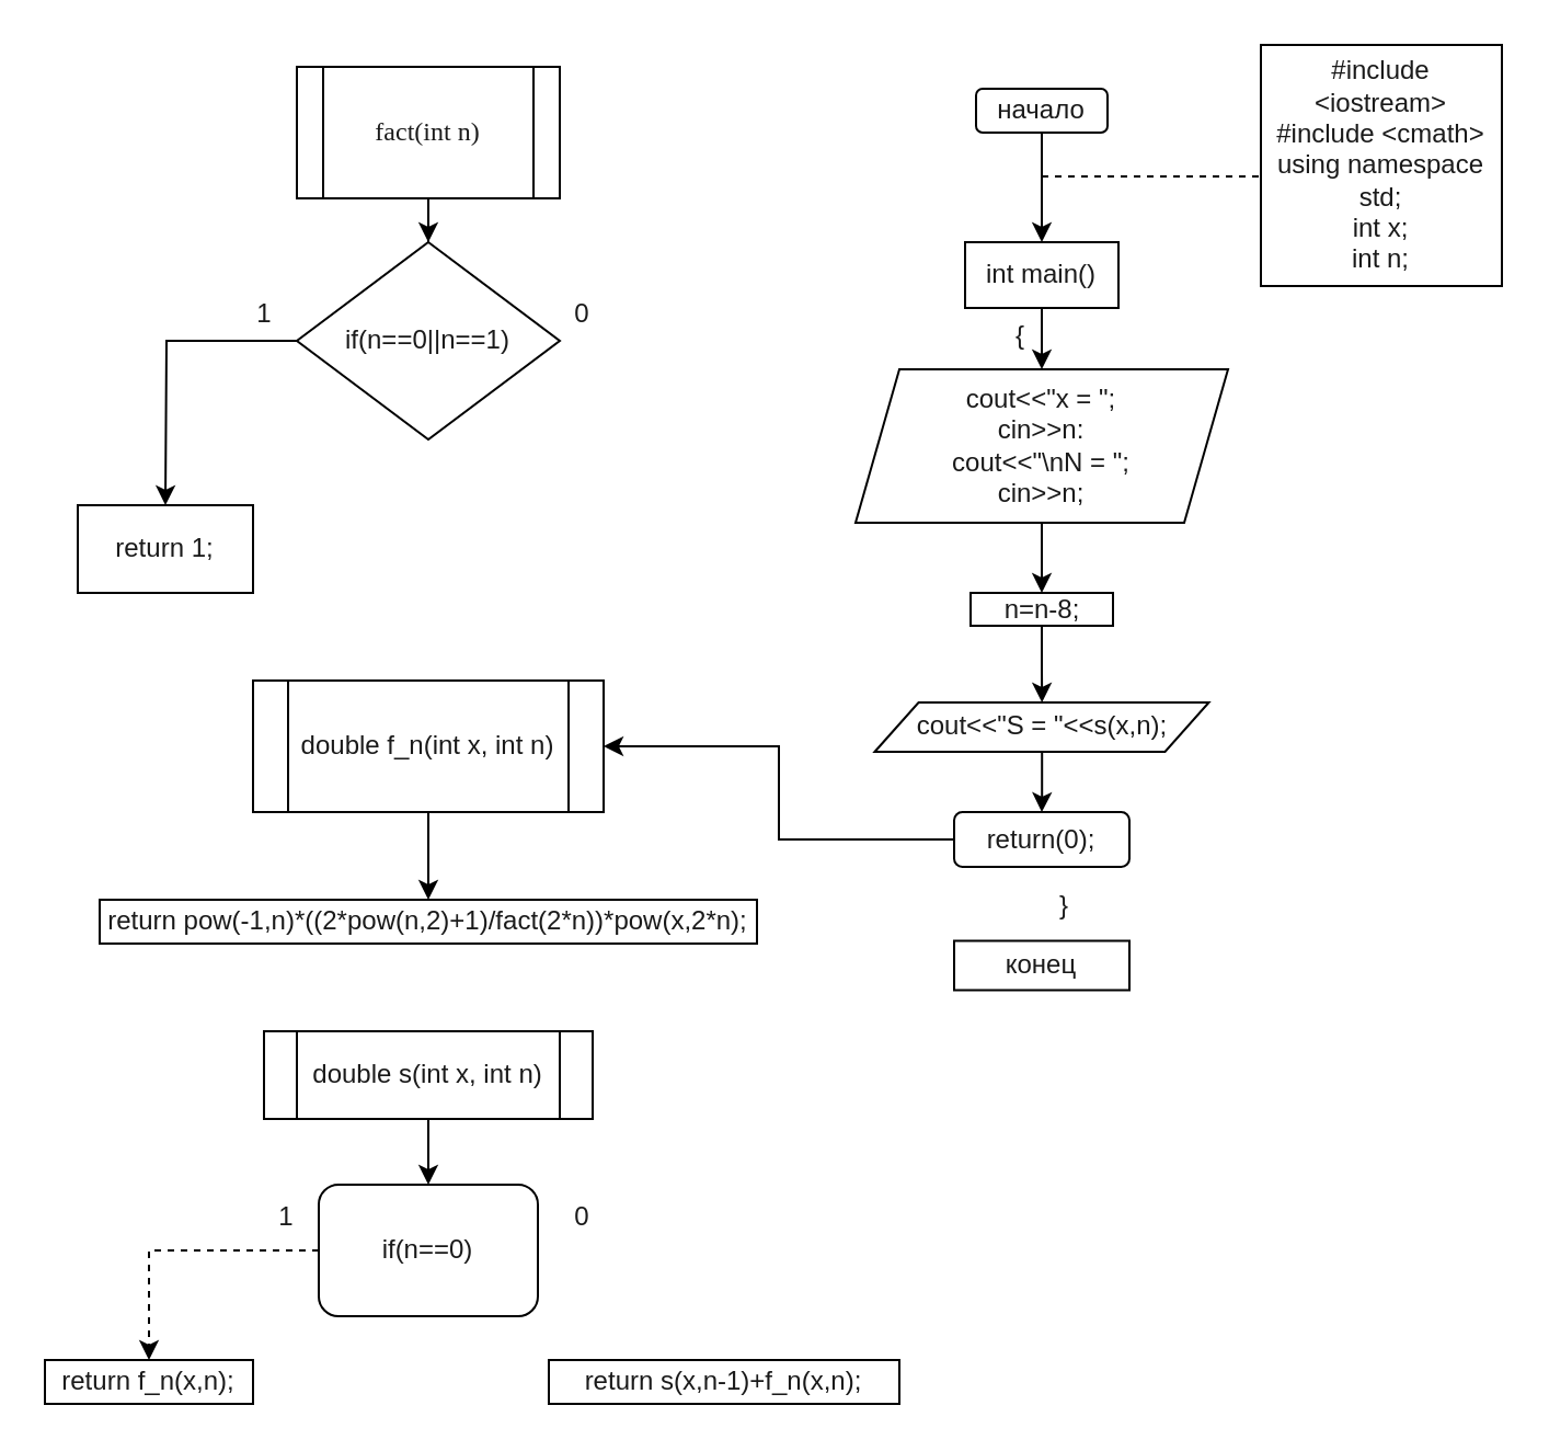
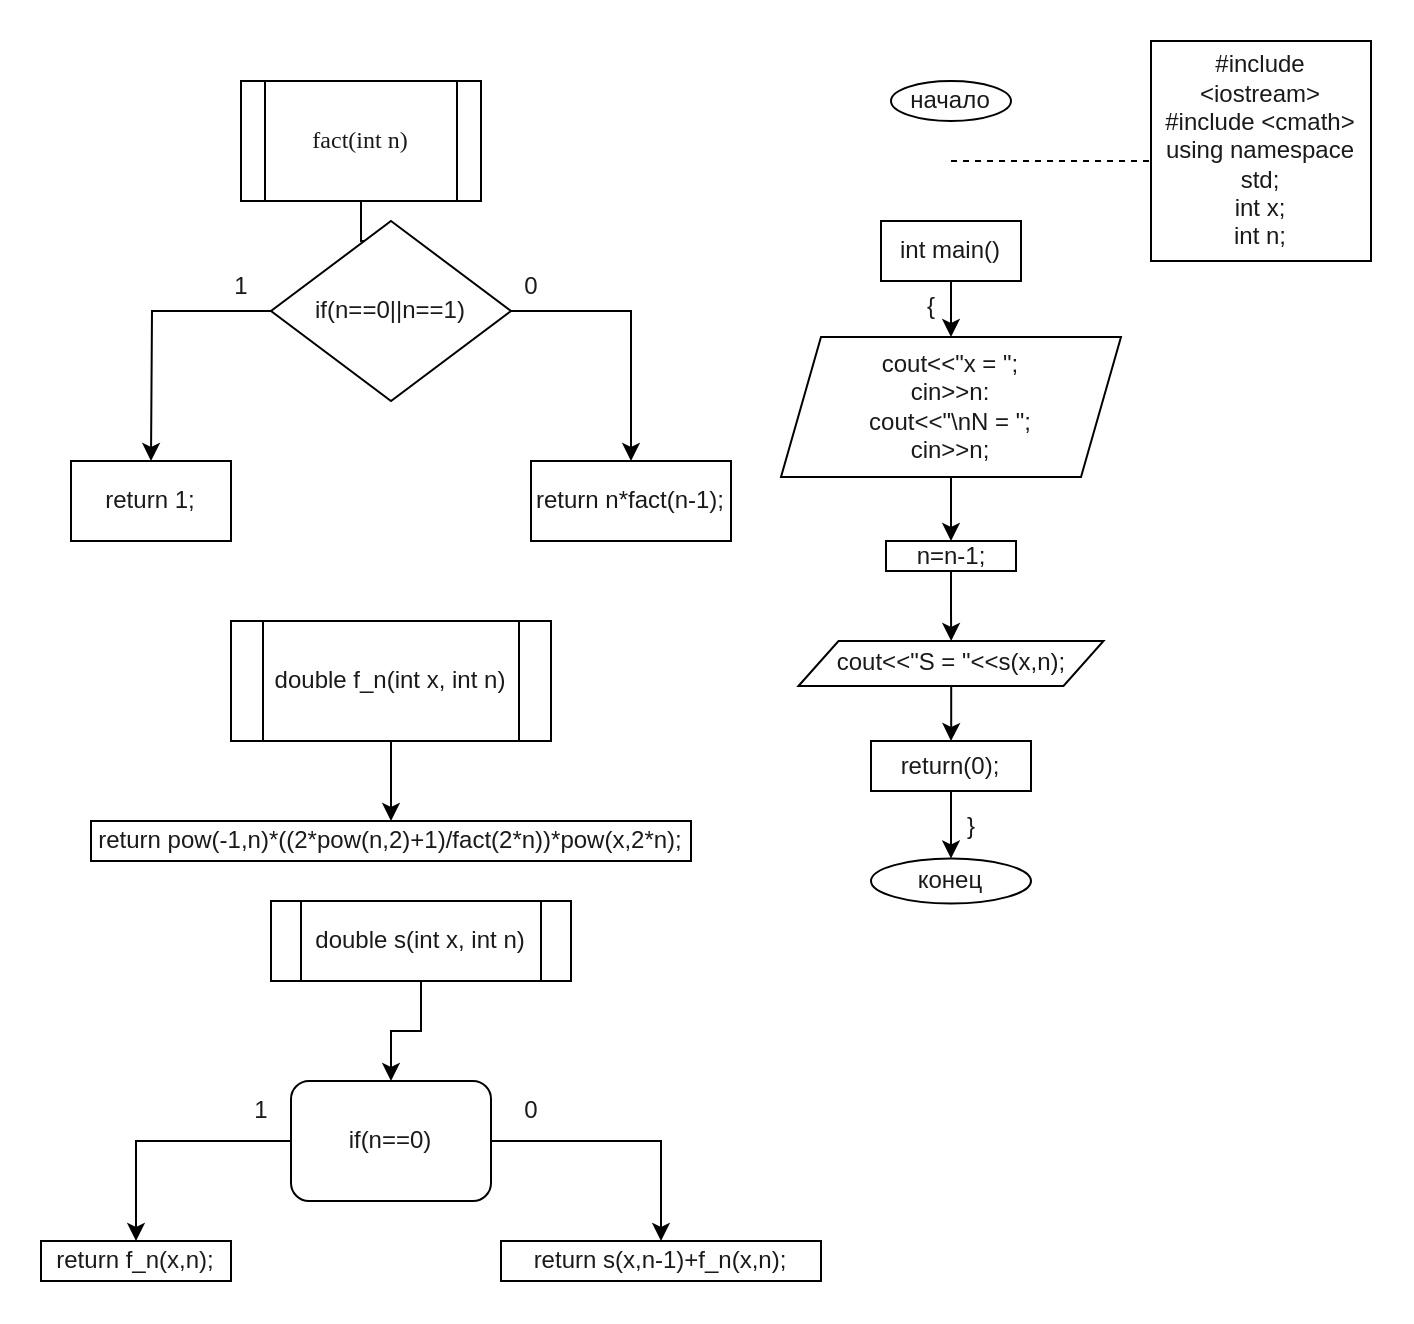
  <mxCell id="0" />
  <mxCell id="1" parent="0" />
  <mxCell id="2" value="" style="edgeStyle=orthogonalEdgeStyle;rounded=0;orthogonalLoop=1;jettySize=auto;html=1;strokeColor=#FFFFFF;fontFamily=Helvetica;fontSize=12;fontColor=#1A1A1A;labelBackgroundColor=none;" edge="1" parent="1" source="6" target="9"><mxGeometry relative="1" as="geometry" /></mxCell>
  <mxCell id="3" style="edgeStyle=orthogonalEdgeStyle;rounded=0;orthogonalLoop=1;jettySize=auto;html=1;exitX=0.5;exitY=1;exitDx=0;exitDy=0;strokeColor=#FFFFFF;fontFamily=Helvetica;fontSize=12;fontColor=#1A1A1A;labelBackgroundColor=none;" edge="1" parent="1" source="6" target="9"><mxGeometry relative="1" as="geometry" /></mxCell>
  <mxCell id="4" style="edgeStyle=orthogonalEdgeStyle;rounded=0;orthogonalLoop=1;jettySize=auto;html=1;exitX=0.5;exitY=1;exitDx=0;exitDy=0;entryX=0.5;entryY=0;entryDx=0;entryDy=0;strokeColor=#FFFFFF;fontFamily=Helvetica;fontSize=12;fontColor=#1A1A1A;labelBackgroundColor=none;" edge="1" parent="1" source="6" target="9"><mxGeometry relative="1" as="geometry" /></mxCell>
  <mxCell id="5" value="" style="edgeStyle=orthogonalEdgeStyle;rounded=0;orthogonalLoop=1;jettySize=auto;html=1;strokeColor=#000000;fontFamily=Helvetica;fontSize=12;fontColor=#1A1A1A;labelBackgroundColor=none;" edge="1" parent="1" source="6" target="9"><mxGeometry relative="1" as="geometry" /></mxCell>
- <mxCell id="6" value="&lt;font face=&quot;Lucida Console&quot;&gt;fact(int n)&lt;/font&gt;" style="shape=process;whiteSpace=wrap;html=1;backgroundOutline=1;rounded=0;glass=0;strokeColor=#000000;strokeWidth=1;align=center;verticalAlign=middle;fontFamily=Helvetica;fontSize=12;fontColor=#1A1A1A;labelBackgroundColor=none;fillColor=#FFFFFF;gradientColor=none;" vertex="1" parent="1"><mxGeometry x="135" y="30" width="120" height="60" as="geometry" /></mxCell>
+ <mxCell id="6" value="&lt;font face=&quot;Lucida Console&quot;&gt;fact(int n)&lt;/font&gt;" style="shape=process;whiteSpace=wrap;html=1;backgroundOutline=1;rounded=0;glass=0;strokeColor=#000000;strokeWidth=1;align=center;verticalAlign=middle;fontFamily=Helvetica;fontSize=12;fontColor=#1A1A1A;labelBackgroundColor=none;fillColor=#FFFFFF;gradientColor=none;" vertex="1" parent="1"><mxGeometry x="120" y="40" width="120" height="60" as="geometry" /></mxCell>
  <mxCell id="7" style="edgeStyle=orthogonalEdgeStyle;rounded=0;orthogonalLoop=1;jettySize=auto;html=1;strokeColor=#000000;align=center;verticalAlign=middle;fontFamily=Helvetica;fontSize=12;fontColor=#1A1A1A;labelBackgroundColor=none;endArrow=classic;" edge="1" parent="1" source="9"><mxGeometry relative="1" as="geometry"><mxPoint y="230" as="targetPoint" x="75" /></mxGeometry></mxCell>
+ <mxCell id="8" style="edgeStyle=orthogonalEdgeStyle;rounded=0;orthogonalLoop=1;jettySize=auto;html=1;strokeColor=#000000;align=center;verticalAlign=middle;fontFamily=Helvetica;fontSize=12;fontColor=#1A1A1A;labelBackgroundColor=none;endArrow=classic;entryX=0.5;entryY=0;entryDx=0;entryDy=0;" edge="1" parent="1" source="9" target="12"><mxGeometry relative="1" as="geometry"><mxPoint x="355" y="230" as="targetPoint" /></mxGeometry></mxCell>
  <mxCell id="9" value="if(n==0||n==1)" style="rhombus;whiteSpace=wrap;html=1;fillColor=#FFFFFF;strokeColor=#000000;fontColor=#1A1A1A;rounded=0;glass=0;strokeWidth=1;labelBackgroundColor=none;gradientColor=none;" vertex="1" parent="1"><mxGeometry x="135" y="110" width="120" height="90" as="geometry" /></mxCell>
  <mxCell id="10" value="1" style="text;html=1;align=center;verticalAlign=middle;resizable=0;points=[];autosize=1;strokeColor=none;fillColor=none;fontFamily=Helvetica;fontSize=12;fontColor=#1A1A1A;labelBackgroundColor=none;" vertex="1" parent="1"><mxGeometry x="105" y="128" width="30" height="30" as="geometry" /></mxCell>
  <mxCell id="11" value="return 1;" style="rounded=0;whiteSpace=wrap;html=1;glass=0;strokeColor=#000000;strokeWidth=1;align=center;verticalAlign=middle;fontFamily=Helvetica;fontSize=12;fontColor=#1A1A1A;labelBackgroundColor=none;fillColor=#FFFFFF;gradientColor=none;" vertex="1" parent="1"><mxGeometry x="35" y="230" width="80" height="40" as="geometry" /></mxCell>
+ <mxCell id="12" value="return n*fact(n-1);" style="rounded=0;whiteSpace=wrap;html=1;glass=0;strokeColor=#000000;strokeWidth=1;align=center;verticalAlign=middle;fontFamily=Helvetica;fontSize=12;fontColor=#1A1A1A;labelBackgroundColor=none;fillColor=#FFFFFF;gradientColor=none;" vertex="1" parent="1"><mxGeometry x="265" y="230" width="100" height="40" as="geometry" /></mxCell>
  <mxCell id="13" value="" style="edgeStyle=orthogonalEdgeStyle;rounded=0;orthogonalLoop=1;jettySize=auto;html=1;strokeColor=#000000;align=center;verticalAlign=middle;fontFamily=Helvetica;fontSize=12;fontColor=#1A1A1A;labelBackgroundColor=none;endArrow=classic;" edge="1" parent="1" source="14" target="15"><mxGeometry relative="1" as="geometry" /></mxCell>
  <mxCell id="14" value="double f_n(int x, int n)" style="shape=process;whiteSpace=wrap;html=1;backgroundOutline=1;rounded=0;glass=0;strokeColor=#000000;strokeWidth=1;align=center;verticalAlign=middle;fontFamily=Helvetica;fontSize=12;fontColor=#1A1A1A;labelBackgroundColor=none;fillColor=#FFFFFF;gradientColor=none;" vertex="1" parent="1"><mxGeometry x="115" y="310" width="160" height="60" as="geometry" /></mxCell>
  <mxCell id="15" value="return pow(-1,n)*((2*pow(n,2)+1)/fact(2*n))*pow(x,2*n);" style="whiteSpace=wrap;html=1;fillColor=#FFFFFF;strokeColor=#000000;fontColor=#1A1A1A;rounded=0;glass=0;strokeWidth=1;labelBackgroundColor=none;gradientColor=none;" vertex="1" parent="1"><mxGeometry x="45" y="410" width="300" height="20" as="geometry" /></mxCell>
  <mxCell id="16" value="" style="edgeStyle=orthogonalEdgeStyle;rounded=0;orthogonalLoop=1;jettySize=auto;html=1;strokeColor=#000000;align=center;verticalAlign=middle;fontFamily=Helvetica;fontSize=12;fontColor=#1A1A1A;labelBackgroundColor=none;endArrow=classic;" edge="1" parent="1" source="17" target="20"><mxGeometry relative="1" as="geometry" /></mxCell>
- <mxCell id="17" value="double s(int x, int n)" style="shape=process;whiteSpace=wrap;html=1;backgroundOutline=1;rounded=0;glass=0;strokeColor=#000000;strokeWidth=1;align=center;verticalAlign=middle;fontFamily=Helvetica;fontSize=12;fontColor=#1A1A1A;labelBackgroundColor=none;fillColor=#FFFFFF;gradientColor=none;" vertex="1" parent="1"><mxGeometry x="120" y="470" width="150" height="40" as="geometry" /></mxCell>
- <mxCell id="18" value="" style="edgeStyle=orthogonalEdgeStyle;rounded=0;orthogonalLoop=1;jettySize=auto;html=1;strokeColor=#000000;align=center;verticalAlign=middle;fontFamily=Helvetica;fontSize=12;fontColor=#1A1A1A;labelBackgroundColor=none;endArrow=classic;dashed=1;" edge="1" parent="1" source="20" target="22"><mxGeometry relative="1" as="geometry" /></mxCell>
+ <mxCell id="17" value="double s(int x, int n)" style="shape=process;whiteSpace=wrap;html=1;backgroundOutline=1;rounded=0;glass=0;strokeColor=#000000;strokeWidth=1;align=center;verticalAlign=middle;fontFamily=Helvetica;fontSize=12;fontColor=#1A1A1A;labelBackgroundColor=none;fillColor=#FFFFFF;gradientColor=none;" vertex="1" parent="1"><mxGeometry x="135" y="450" width="150" height="40" as="geometry" /></mxCell>
+ <mxCell id="18" value="" style="edgeStyle=orthogonalEdgeStyle;rounded=0;orthogonalLoop=1;jettySize=auto;html=1;strokeColor=#000000;align=center;verticalAlign=middle;fontFamily=Helvetica;fontSize=12;fontColor=#1A1A1A;labelBackgroundColor=none;endArrow=classic;" edge="1" parent="1" source="20" target="22"><mxGeometry relative="1" as="geometry" /></mxCell>
+ <mxCell id="19" value="" style="edgeStyle=orthogonalEdgeStyle;rounded=0;orthogonalLoop=1;jettySize=auto;html=1;strokeColor=#000000;align=center;verticalAlign=middle;fontFamily=Helvetica;fontSize=12;fontColor=#1A1A1A;labelBackgroundColor=none;endArrow=classic;" edge="1" parent="1" source="20" target="23"><mxGeometry relative="1" as="geometry" /></mxCell>
  <mxCell id="20" value="if(n==0)" style="whiteSpace=wrap;html=1;fillColor=#FFFFFF;strokeColor=#000000;fontColor=#1A1A1A;glass=0;strokeWidth=1;labelBackgroundColor=none;gradientColor=none;rounded=1;" vertex="1" parent="1"><mxGeometry x="145" y="540" width="100" height="60" as="geometry" /></mxCell>
  <mxCell id="21" value="0" style="text;html=1;align=center;verticalAlign=middle;resizable=0;points=[];autosize=1;strokeColor=none;fillColor=none;fontFamily=Helvetica;fontSize=12;fontColor=#1A1A1A;labelBackgroundColor=none;" vertex="1" parent="1"><mxGeometry x="250" y="128" width="30" height="30" as="geometry" /></mxCell>
  <mxCell id="22" value="return f_n(x,n);" style="whiteSpace=wrap;html=1;fillColor=#FFFFFF;strokeColor=#000000;fontColor=#1A1A1A;rounded=0;glass=0;strokeWidth=1;labelBackgroundColor=none;gradientColor=none;" vertex="1" parent="1"><mxGeometry x="20" y="620" width="95" height="20" as="geometry" /></mxCell>
  <mxCell id="23" value="return s(x,n-1)+f_n(x,n);" style="whiteSpace=wrap;html=1;fillColor=#FFFFFF;strokeColor=#000000;fontColor=#1A1A1A;rounded=0;glass=0;strokeWidth=1;labelBackgroundColor=none;gradientColor=none;" vertex="1" parent="1"><mxGeometry x="250" y="620" width="160" height="20" as="geometry" /></mxCell>
  <mxCell id="24" value="1" style="text;html=1;align=center;verticalAlign=middle;resizable=0;points=[];autosize=1;strokeColor=none;fillColor=none;fontFamily=Helvetica;fontSize=12;fontColor=#1A1A1A;labelBackgroundColor=none;" vertex="1" parent="1"><mxGeometry x="115" y="540" width="30" height="30" as="geometry" /></mxCell>
  <mxCell id="25" value="0" style="text;html=1;align=center;verticalAlign=middle;resizable=0;points=[];autosize=1;strokeColor=none;fillColor=none;fontFamily=Helvetica;fontSize=12;fontColor=#1A1A1A;labelBackgroundColor=none;" vertex="1" parent="1"><mxGeometry x="250" y="540" width="30" height="30" as="geometry" /></mxCell>
- <mxCell id="26" style="edgeStyle=orthogonalEdgeStyle;rounded=0;orthogonalLoop=1;jettySize=auto;html=1;exitX=0.5;exitY=1;exitDx=0;exitDy=0;entryX=0.5;entryY=0;entryDx=0;entryDy=0;strokeColor=#000000;align=center;verticalAlign=middle;fontFamily=Helvetica;fontSize=12;fontColor=#1A1A1A;labelBackgroundColor=none;endArrow=classic;" edge="1" parent="1" source="27" target="29"><mxGeometry relative="1" as="geometry" /></mxCell>
- <mxCell id="27" value="начало" style="whiteSpace=wrap;html=1;glass=0;strokeColor=#000000;strokeWidth=1;align=center;verticalAlign=middle;fontFamily=Helvetica;fontSize=12;fontColor=#1A1A1A;labelBackgroundColor=none;fillColor=#FFFFFF;gradientColor=none;rounded=1;" vertex="1" parent="1"><mxGeometry x="445" y="40" width="60" height="20" as="geometry" /></mxCell>
+ <mxCell id="27" value="начало" style="ellipse;whiteSpace=wrap;html=1;rounded=0;glass=0;strokeColor=#000000;strokeWidth=1;align=center;verticalAlign=middle;fontFamily=Helvetica;fontSize=12;fontColor=#1A1A1A;labelBackgroundColor=none;fillColor=#FFFFFF;gradientColor=none;" vertex="1" parent="1"><mxGeometry x="445" y="40" width="60" height="20" as="geometry" /></mxCell>
  <mxCell id="28" style="edgeStyle=orthogonalEdgeStyle;rounded=0;orthogonalLoop=1;jettySize=auto;html=1;exitX=0.5;exitY=1;exitDx=0;exitDy=0;entryX=0.5;entryY=0;entryDx=0;entryDy=0;strokeColor=#000000;align=center;verticalAlign=middle;fontFamily=Helvetica;fontSize=12;fontColor=#1A1A1A;labelBackgroundColor=none;endArrow=classic;" edge="1" parent="1" source="29" target="31"><mxGeometry relative="1" as="geometry" /></mxCell>
  <mxCell id="29" value="int main()" style="rounded=0;whiteSpace=wrap;html=1;glass=0;strokeColor=#000000;strokeWidth=1;align=center;verticalAlign=middle;fontFamily=Helvetica;fontSize=12;fontColor=#1A1A1A;labelBackgroundColor=none;fillColor=#FFFFFF;gradientColor=none;" vertex="1" parent="1"><mxGeometry x="440" y="110" width="70" height="30" as="geometry" /></mxCell>
  <mxCell id="30" value="" style="edgeStyle=orthogonalEdgeStyle;rounded=0;orthogonalLoop=1;jettySize=auto;html=1;strokeColor=#000000;align=center;verticalAlign=middle;fontFamily=Helvetica;fontSize=12;fontColor=#1A1A1A;labelBackgroundColor=none;endArrow=classic;" edge="1" parent="1" source="31" target="40"><mxGeometry relative="1" as="geometry" /></mxCell>
  <mxCell id="31" value="cout&amp;lt;&amp;lt;&quot;x = &quot;;&lt;div&gt;cin&amp;gt;&amp;gt;n:&lt;/div&gt;&lt;div&gt;cout&amp;lt;&amp;lt;&quot;\nN = &quot;;&lt;/div&gt;&lt;div&gt;cin&amp;gt;&amp;gt;n;&lt;/div&gt;" style="shape=parallelogram;perimeter=parallelogramPerimeter;whiteSpace=wrap;html=1;fixedSize=1;rounded=0;glass=0;strokeColor=#000000;strokeWidth=1;align=center;verticalAlign=middle;fontFamily=Helvetica;fontSize=12;fontColor=#1A1A1A;labelBackgroundColor=none;fillColor=#FFFFFF;gradientColor=none;" vertex="1" parent="1"><mxGeometry x="390" y="168" width="170" height="70" as="geometry" /></mxCell>
- <mxCell id="32" value="" style="edgeStyle=orthogonalEdgeStyle;rounded=0;orthogonalLoop=1;jettySize=auto;html=1;strokeColor=#000000;align=center;verticalAlign=middle;fontFamily=Helvetica;fontSize=12;fontColor=#1A1A1A;labelBackgroundColor=none;endArrow=classic;" edge="1" parent="1" source="33" target="14"><mxGeometry relative="1" as="geometry" /></mxCell>
- <mxCell id="33" value="return(0);" style="whiteSpace=wrap;html=1;fillColor=#FFFFFF;strokeColor=#000000;fontColor=#1A1A1A;glass=0;strokeWidth=1;labelBackgroundColor=none;gradientColor=none;rounded=1;" vertex="1" parent="1"><mxGeometry x="435" y="370" width="80" height="25" as="geometry" /></mxCell>
- <mxCell id="34" value="конец" style="whiteSpace=wrap;html=1;fillColor=#FFFFFF;strokeColor=#000000;fontColor=#1A1A1A;glass=0;strokeWidth=1;labelBackgroundColor=none;gradientColor=none;rounded=0;" vertex="1" parent="1"><mxGeometry x="435" y="428.75" width="80" height="22.5" as="geometry" /></mxCell>
+ <mxCell id="32" value="" style="edgeStyle=orthogonalEdgeStyle;rounded=0;orthogonalLoop=1;jettySize=auto;html=1;strokeColor=#000000;align=center;verticalAlign=middle;fontFamily=Helvetica;fontSize=12;fontColor=#1A1A1A;labelBackgroundColor=none;endArrow=classic;" edge="1" parent="1" source="33" target="34"><mxGeometry relative="1" as="geometry" /></mxCell>
+ <mxCell id="33" value="return(0);" style="whiteSpace=wrap;html=1;fillColor=#FFFFFF;strokeColor=#000000;fontColor=#1A1A1A;rounded=0;glass=0;strokeWidth=1;labelBackgroundColor=none;gradientColor=none;" vertex="1" parent="1"><mxGeometry x="435" y="370" width="80" height="25" as="geometry" /></mxCell>
+ <mxCell id="34" value="конец" style="ellipse;whiteSpace=wrap;html=1;fillColor=#FFFFFF;strokeColor=#000000;fontColor=#1A1A1A;rounded=0;glass=0;strokeWidth=1;labelBackgroundColor=none;gradientColor=none;" vertex="1" parent="1"><mxGeometry x="435" y="428.75" width="80" height="22.5" as="geometry" /></mxCell>
  <mxCell id="35" value="{" style="text;html=1;align=center;verticalAlign=middle;resizable=0;points=[];autosize=1;strokeColor=none;fillColor=none;fontFamily=Helvetica;fontSize=12;fontColor=#1A1A1A;labelBackgroundColor=none;" vertex="1" parent="1"><mxGeometry x="450" y="138" width="30" height="30" as="geometry" /></mxCell>
  <mxCell id="36" value="}" style="text;html=1;align=center;verticalAlign=middle;resizable=0;points=[];autosize=1;strokeColor=none;fillColor=none;fontFamily=Helvetica;fontSize=12;fontColor=#1A1A1A;labelBackgroundColor=none;" vertex="1" parent="1"><mxGeometry x="470" y="398" width="30" height="30" as="geometry" /></mxCell>
  <mxCell id="37" value="" style="endArrow=none;dashed=1;html=1;rounded=0;strokeColor=#000000;align=center;verticalAlign=middle;fontFamily=Helvetica;fontSize=12;fontColor=#1A1A1A;labelBackgroundColor=none;edgeStyle=orthogonalEdgeStyle;" edge="1" parent="1"><mxGeometry width="50" height="50" relative="1" as="geometry"><mxPoint x="475" y="80" as="sourcePoint" /><mxPoint x="575" y="80" as="targetPoint" /></mxGeometry></mxCell>
  <mxCell id="38" value="#include &amp;lt;iostream&amp;gt;&lt;div&gt;#include &amp;lt;cmath&amp;gt;&lt;/div&gt;&lt;div&gt;using namespace std;&lt;/div&gt;&lt;div&gt;int x;&lt;/div&gt;&lt;div&gt;int n;&lt;/div&gt;" style="whiteSpace=wrap;html=1;aspect=fixed;rounded=0;glass=0;strokeColor=#000000;strokeWidth=1;align=center;verticalAlign=middle;fontFamily=Helvetica;fontSize=12;fontColor=#1A1A1A;labelBackgroundColor=none;fillColor=#FFFFFF;gradientColor=none;" vertex="1" parent="1"><mxGeometry x="575" y="20" width="110" height="110" as="geometry" /></mxCell>
  <mxCell id="39" value="" style="edgeStyle=orthogonalEdgeStyle;rounded=0;orthogonalLoop=1;jettySize=auto;html=1;strokeColor=#000000;align=center;verticalAlign=middle;fontFamily=Helvetica;fontSize=12;fontColor=#1A1A1A;labelBackgroundColor=none;endArrow=classic;" edge="1" parent="1" source="40" target="42"><mxGeometry relative="1" as="geometry" /></mxCell>
- <mxCell id="40" value="n=n-8;" style="whiteSpace=wrap;html=1;fillColor=#FFFFFF;strokeColor=#000000;fontColor=#1A1A1A;rounded=0;glass=0;strokeWidth=1;labelBackgroundColor=none;gradientColor=none;" vertex="1" parent="1"><mxGeometry x="442.5" y="270" width="65" height="15" as="geometry" /></mxCell>
+ <mxCell id="40" value="n=n-1;" style="whiteSpace=wrap;html=1;fillColor=#FFFFFF;strokeColor=#000000;fontColor=#1A1A1A;rounded=0;glass=0;strokeWidth=1;labelBackgroundColor=none;gradientColor=none;" vertex="1" parent="1"><mxGeometry x="442.5" y="270" width="65" height="15" as="geometry" /></mxCell>
  <mxCell id="41" style="edgeStyle=orthogonalEdgeStyle;rounded=0;orthogonalLoop=1;jettySize=auto;html=1;strokeColor=#000000;align=center;verticalAlign=middle;fontFamily=Helvetica;fontSize=12;fontColor=#1A1A1A;labelBackgroundColor=none;endArrow=classic;" edge="1" parent="1" source="42" target="33"><mxGeometry relative="1" as="geometry" /></mxCell>
  <mxCell id="42" value="cout&amp;lt;&amp;lt;&quot;S = &quot;&amp;lt;&amp;lt;s(x,n);" style="shape=parallelogram;perimeter=parallelogramPerimeter;whiteSpace=wrap;html=1;fixedSize=1;fillColor=#FFFFFF;strokeColor=#000000;fontColor=#1A1A1A;rounded=0;glass=0;strokeWidth=1;labelBackgroundColor=none;gradientColor=none;" vertex="1" parent="1"><mxGeometry x="398.75" y="320" width="152.5" height="22.5" as="geometry" /></mxCell>
